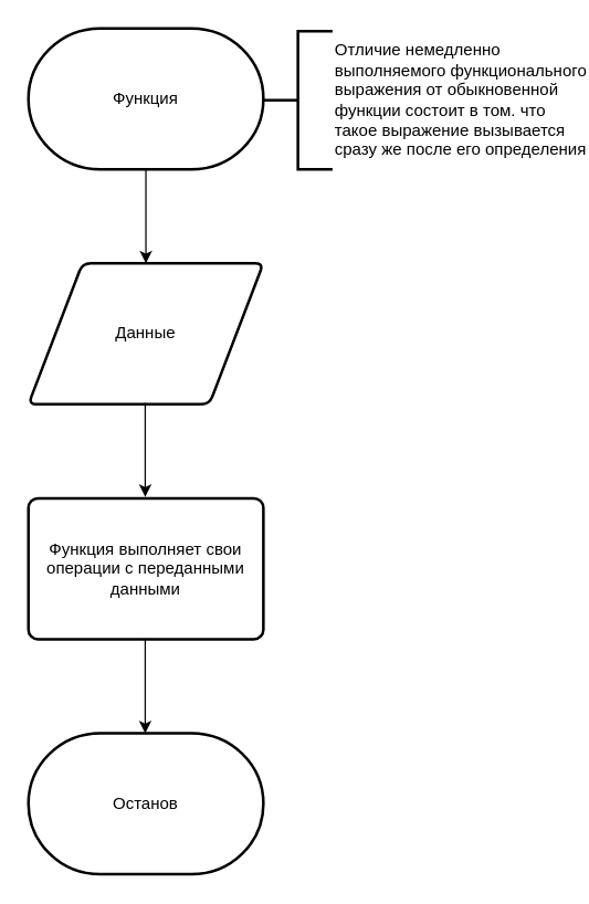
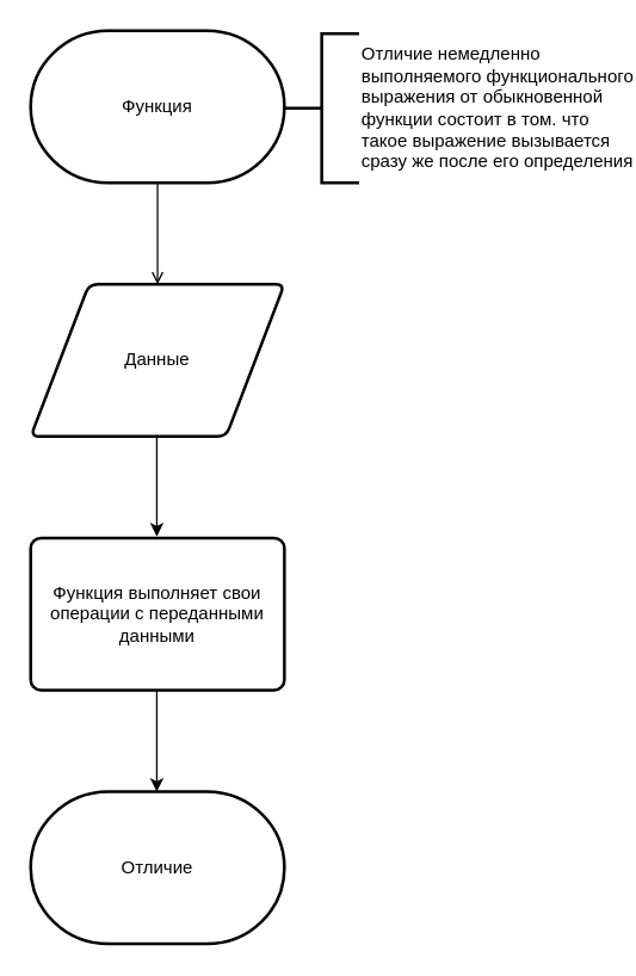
  <mxCell id="0" />
  <mxCell id="1" parent="0" />
  <mxCell id="2" value="Функция" style="strokeWidth=2;html=1;shape=mxgraph.flowchart.terminator;whiteSpace=wrap;" parent="1" vertex="1"><mxGeometry x="20" y="20" width="170" height="102" as="geometry" /></mxCell>
  <mxCell id="3" value="Данные" style="shape=parallelogram;html=1;strokeWidth=2;perimeter=parallelogramPerimeter;whiteSpace=wrap;rounded=1;arcSize=12;size=0.23;" parent="1" vertex="1"><mxGeometry x="20" y="190" width="170" height="102" as="geometry" /></mxCell>
- <mxCell id="4" value="" style="endArrow=classic;html=1;exitX=0.5;exitY=1;exitDx=0;exitDy=0;exitPerimeter=0;entryX=0.5;entryY=0;entryDx=0;entryDy=0;" parent="1" source="2" target="3" edge="1"><mxGeometry width="50" height="50" relative="1" as="geometry"><mxPoint x="10" y="220" as="sourcePoint" /><mxPoint x="60" y="170" as="targetPoint" /></mxGeometry></mxCell>
- <mxCell id="5" value="Останов" style="strokeWidth=2;html=1;shape=mxgraph.flowchart.terminator;whiteSpace=wrap;" parent="1" vertex="1"><mxGeometry x="20" y="530" width="170" height="102" as="geometry" /></mxCell>
+ <mxCell id="4" value="" style="endArrow=open;html=1;exitX=0.5;exitY=1;exitDx=0;exitDy=0;exitPerimeter=0;entryX=0.5;entryY=0;entryDx=0;entryDy=0;" parent="1" source="2" target="3" edge="1"><mxGeometry width="50" height="50" relative="1" as="geometry"><mxPoint x="10" y="220" as="sourcePoint" /><mxPoint x="60" y="170" as="targetPoint" /></mxGeometry></mxCell>
+ <mxCell id="5" value="Отличие" style="strokeWidth=2;html=1;shape=mxgraph.flowchart.terminator;whiteSpace=wrap;" parent="1" vertex="1"><mxGeometry x="20" y="530" width="170" height="102" as="geometry" /></mxCell>
  <mxCell id="6" value="" style="endArrow=classic;html=1;exitX=0.5;exitY=1;exitDx=0;exitDy=0;exitPerimeter=0;entryX=0.5;entryY=0;entryDx=0;entryDy=0;" parent="1" edge="1"><mxGeometry width="50" height="50" relative="1" as="geometry"><mxPoint x="104.5" y="291" as="sourcePoint" /><mxPoint x="104.5" y="359" as="targetPoint" /></mxGeometry></mxCell>
  <mxCell id="7" value="Функция выполняет свои&lt;br&gt;операции с переданными&lt;br&gt;данными" style="rounded=1;whiteSpace=wrap;html=1;absoluteArcSize=1;arcSize=14;strokeWidth=2;" parent="1" vertex="1"><mxGeometry x="20" y="360" width="170" height="102" as="geometry" /></mxCell>
  <mxCell id="8" value="" style="endArrow=classic;html=1;exitX=0.5;exitY=1;exitDx=0;exitDy=0;exitPerimeter=0;entryX=0.5;entryY=0;entryDx=0;entryDy=0;" parent="1" edge="1"><mxGeometry width="50" height="50" relative="1" as="geometry"><mxPoint x="104.5" y="462" as="sourcePoint" /><mxPoint x="104.5" y="530" as="targetPoint" /></mxGeometry></mxCell>
  <mxCell id="9" value="Отличие немедленно&lt;br&gt;выполняемого функционального&lt;br&gt;выражения от обыкновенной&lt;br&gt;функции состоит в том. что&lt;br&gt;такое выражение вызывается&lt;br&gt;сразу же после его определения" style="strokeWidth=2;html=1;shape=mxgraph.flowchart.annotation_2;align=left;labelPosition=right;pointerEvents=1;" vertex="1" parent="1"><mxGeometry x="190" y="22" width="50" height="100" as="geometry" /></mxCell>
